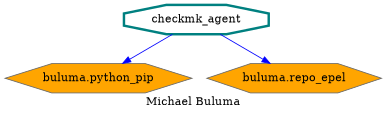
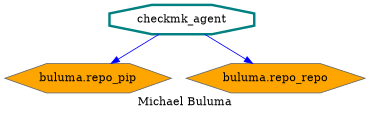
  digraph {
    label="Michael Buluma"
    node [color=gray40 fillcolor=orange shape=hexagon style=filled]
    edge [color=blue]
    checkmk_agent [color=teal fillcolor=white penwidth=3 shape=octagon]
-   "buluma.python_pip"
-   "buluma.repo_epel"
+   "buluma.python_pip" [label="buluma.repo_pip"]
+   "buluma.repo_epel" [label="buluma.repo_repo"]
    checkmk_agent -> "buluma.python_pip"
    checkmk_agent -> "buluma.repo_epel"
  }
